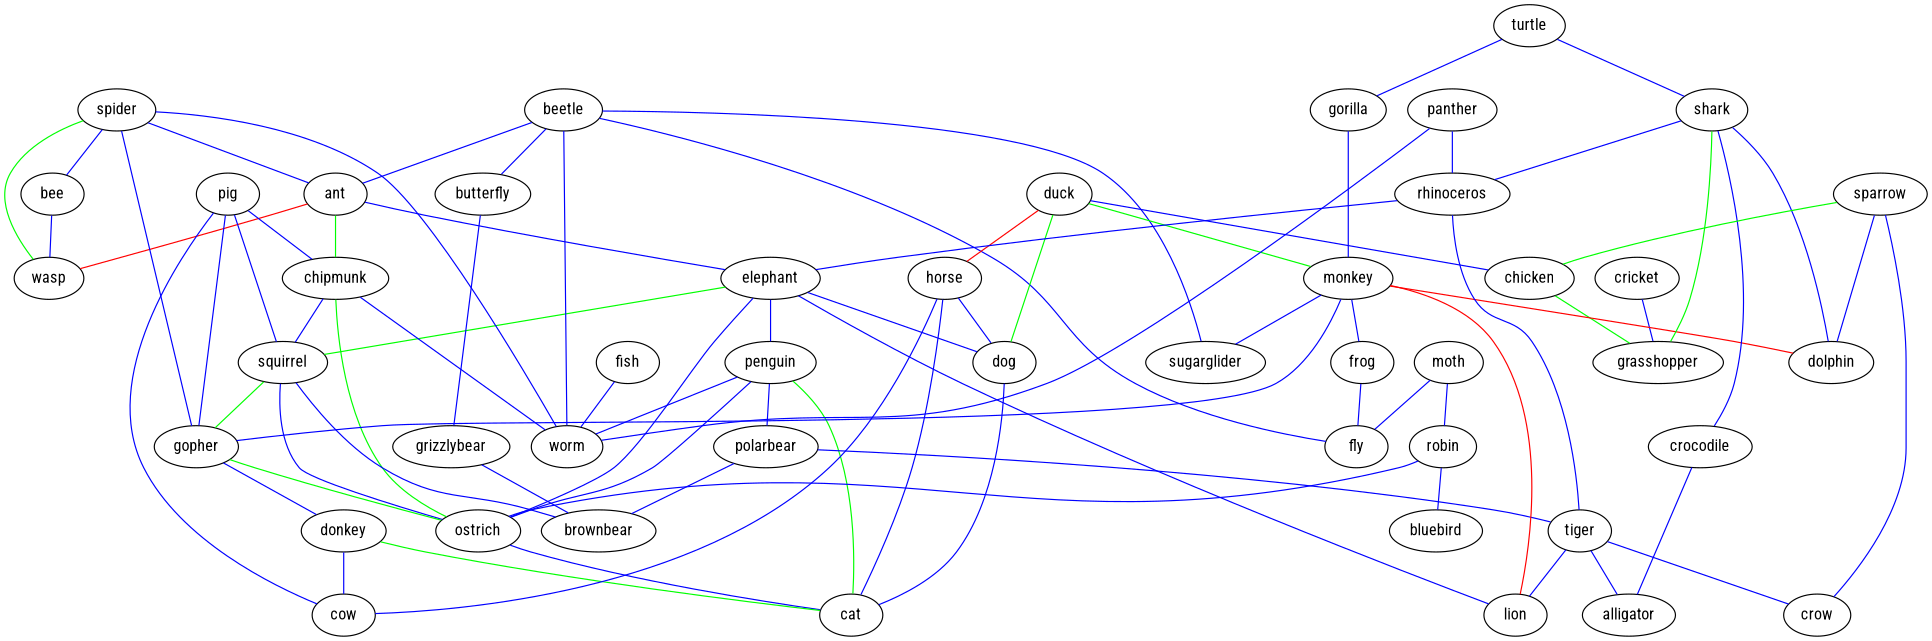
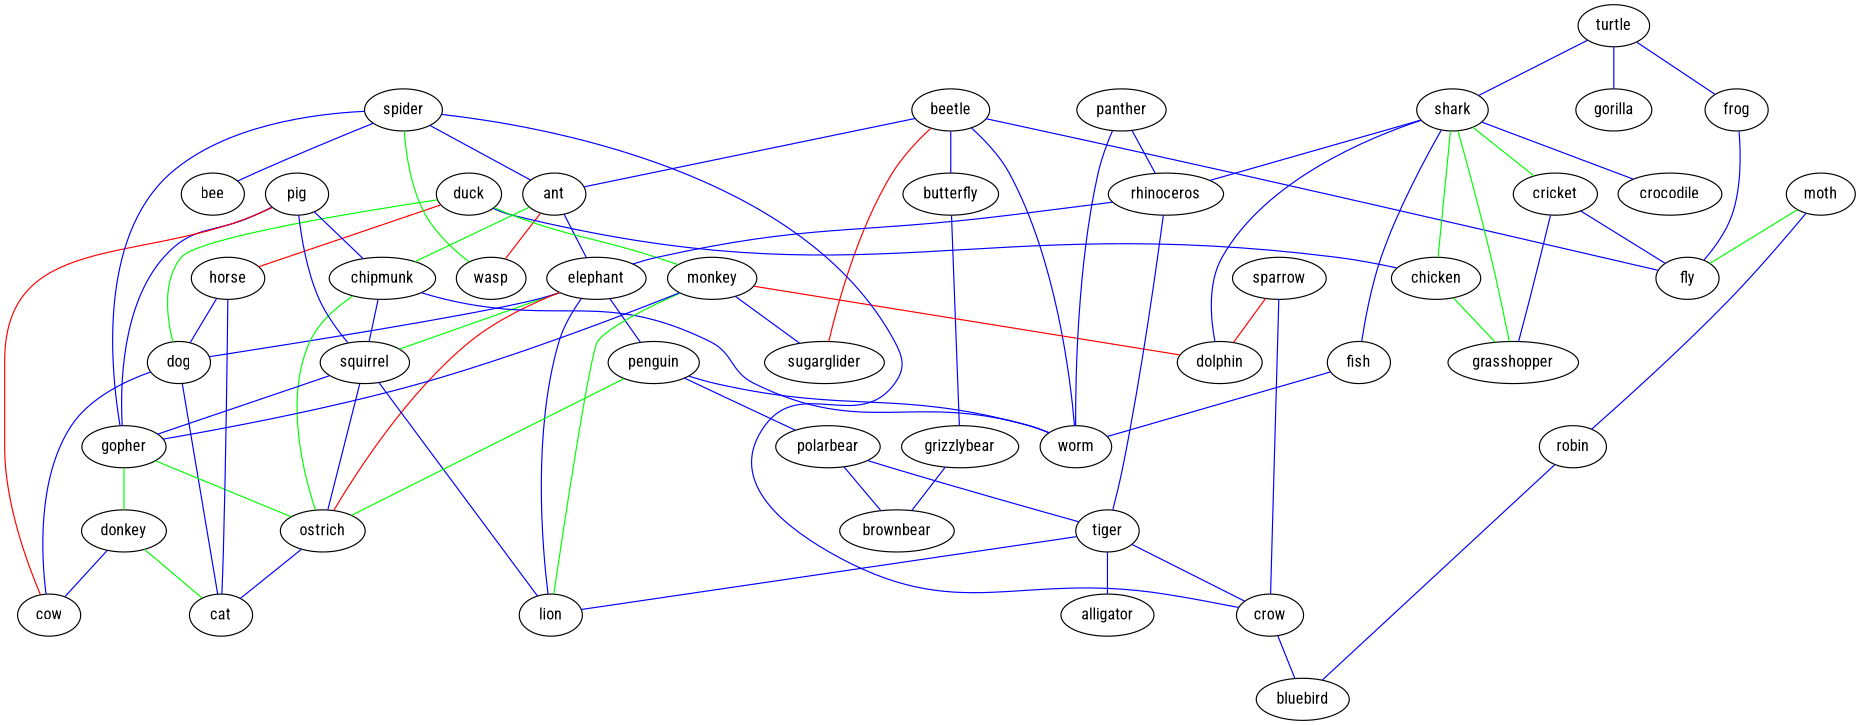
  strict graph {
    fontname="Roboto Condensed"
    node [fontname="Roboto Condensed"]
    edge [color=blue fontname="Roboto Condensed" weight=1]
    ant
    elephant
    wasp
    chipmunk
    squirrel
    dog
    lion
    ostrich
    penguin
    worm
    gopher
    cat
    polarbear
    bee
    beetle
    butterfly
    fly
    sugarglider
    grizzlybear
    brownbear
    donkey
    cricket
    grasshopper
    crocodile
    alligator
    crow
    bluebird
    cow
    duck
    chicken
    monkey
    horse
    dolphin
    tiger
    fish
    frog
    gorilla
    moth
    robin
    panther
    rhinoceros
    pig
    shark
    sparrow
    spider
    turtle
    ant -- elephant
    ant -- wasp [color=red]
    ant -- chipmunk [color=green]
    elephant -- squirrel [color=green]
    elephant -- dog
    elephant -- lion
-   elephant -- ostrich
+   elephant -- ostrich [color=red]
    elephant -- penguin
    chipmunk -- squirrel
    chipmunk -- ostrich [color=green]
    chipmunk -- worm
-   squirrel -- brownbear
+   squirrel -- lion
    squirrel -- ostrich
-   squirrel -- gopher [color=green]
+   squirrel -- gopher
    dog -- cat
    ostrich -- cat
-   penguin -- ostrich
+   penguin -- ostrich [color=green]
    penguin -- worm
-   penguin -- cat [color=green]
    penguin -- polarbear
    gopher -- ostrich [color=green]
-   gopher -- donkey
+   gopher -- donkey [color=green]
    polarbear -- brownbear
    polarbear -- tiger
-   bee -- wasp
    beetle -- ant
    beetle -- worm
    beetle -- butterfly
    beetle -- fly
-   beetle -- sugarglider
+   beetle -- sugarglider [color=red]
    butterfly -- grizzlybear
    grizzlybear -- brownbear
    donkey -- cat [color=green]
    donkey -- cow
+   cricket -- fly
    cricket -- grasshopper
-   crocodile -- alligator
+   crow -- bluebird
    duck -- dog [color=green]
    duck -- chicken
    duck -- monkey [color=green]
    duck -- horse [color=red]
    chicken -- grasshopper [color=green]
-   monkey -- lion [color=red]
+   monkey -- lion [color=green]
    monkey -- gopher
    monkey -- sugarglider
    monkey -- dolphin [color=red]
    horse -- dog
    horse -- cat
-   horse -- cow
+   dog -- cow
    tiger -- lion
    tiger -- alligator
    tiger -- crow
    fish -- worm
    frog -- fly
-   gorilla -- monkey
-   moth -- fly
+   moth -- fly [color=green]
    moth -- robin
-   robin -- ostrich
    robin -- bluebird
    panther -- worm
    panther -- rhinoceros
    rhinoceros -- elephant
    rhinoceros -- tiger
    pig -- chipmunk
    pig -- squirrel
    pig -- gopher
-   pig -- cow
+   pig -- cow [color=red]
+   shark -- cricket [color=green]
    shark -- grasshopper [color=green]
    shark -- crocodile
    shark -- dolphin
+   shark -- fish
    shark -- rhinoceros
    sparrow -- crow
-   sparrow -- chicken [color=green]
-   sparrow -- dolphin
+   shark -- chicken [color=green]
+   sparrow -- dolphin [color=red]
    spider -- ant
    spider -- wasp [color=green]
-   spider -- worm
+   spider -- crow
    spider -- gopher
    spider -- bee
-   monkey -- frog
+   turtle -- frog
    turtle -- gorilla
    turtle -- shark
  }
